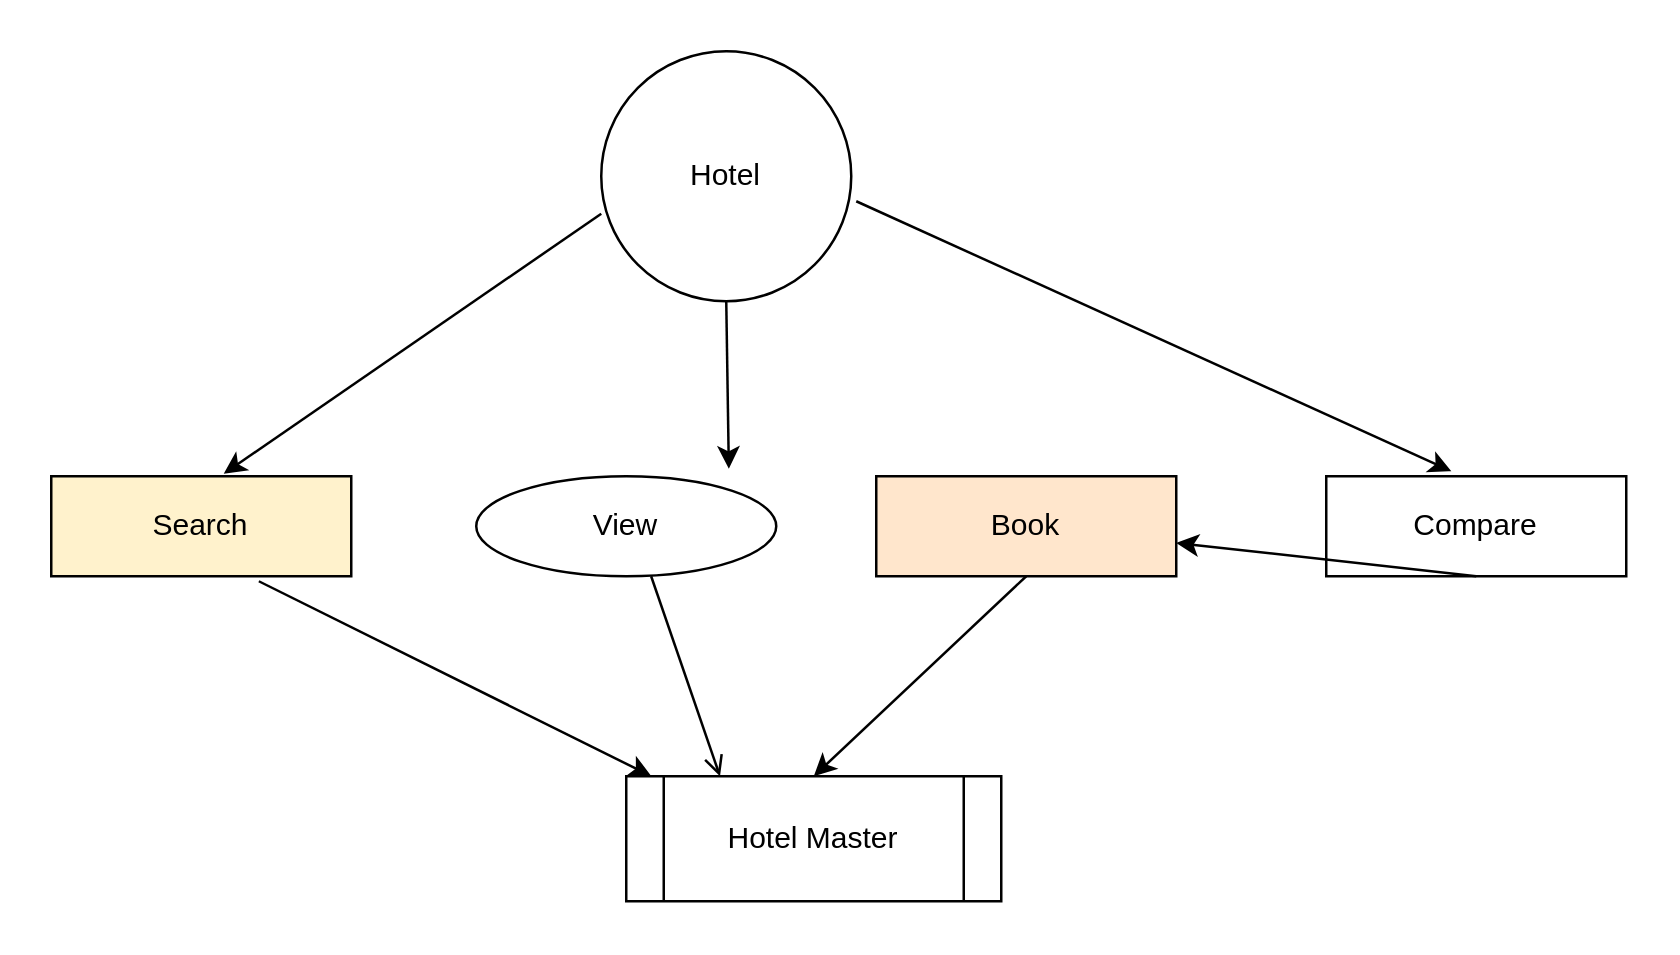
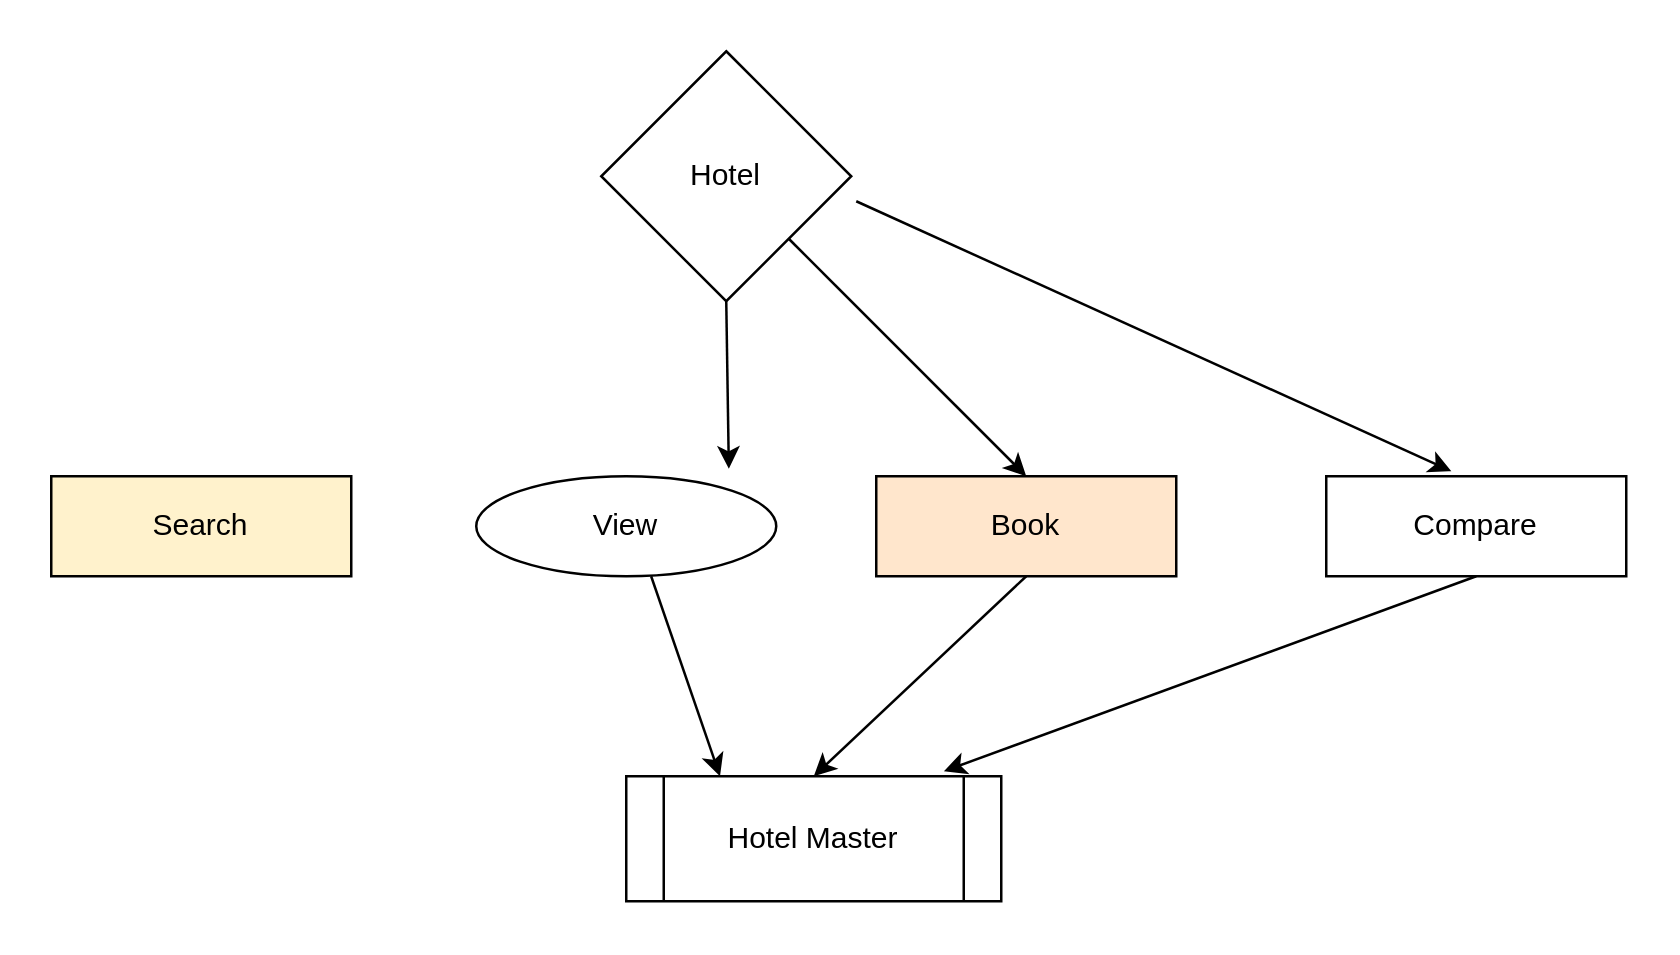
  <mxCell id="0" />
  <mxCell id="1" parent="0" />
- <mxCell id="2" value="Hotel" style="ellipse;whiteSpace=wrap;html=1;aspect=fixed;" vertex="1" parent="1"><mxGeometry x="240" y="20" width="100" height="100" as="geometry" /></mxCell>
+ <mxCell id="2" value="Hotel" style="rhombus;whiteSpace=wrap;html=1;aspect=fixed;" vertex="1" parent="1"><mxGeometry x="240" y="20" width="100" height="100" as="geometry" /></mxCell>
  <mxCell id="3" value="Search" style="rounded=0;whiteSpace=wrap;html=1;fillColor=#fff2cc;" vertex="1" parent="1"><mxGeometry x="20" y="190" width="120" height="40" as="geometry" /></mxCell>
  <mxCell id="4" value="View" style="ellipse;whiteSpace=wrap;html=1;" vertex="1" parent="1"><mxGeometry x="190" y="190" width="120" height="40" as="geometry" /></mxCell>
  <mxCell id="5" value="Book" style="rounded=0;whiteSpace=wrap;html=1;fillColor=#ffe6cc;" vertex="1" parent="1"><mxGeometry x="350" y="190" width="120" height="40" as="geometry" /></mxCell>
  <mxCell id="6" value="Compare" style="rounded=0;whiteSpace=wrap;html=1;" vertex="1" parent="1"><mxGeometry x="530" y="190" width="120" height="40" as="geometry" /></mxCell>
- <mxCell id="7" value="" style="endArrow=classic;html=1;exitX=0;exitY=0.65;exitDx=0;exitDy=0;exitPerimeter=0;entryX=0.575;entryY=-0.025;entryDx=0;entryDy=0;entryPerimeter=0;" edge="1" parent="1" source="2" target="3"><mxGeometry width="50" height="50" relative="1" as="geometry"><mxPoint x="270" y="200" as="sourcePoint" /><mxPoint x="320" y="150" as="targetPoint" /></mxGeometry></mxCell>
  <mxCell id="8" value="" style="endArrow=classic;html=1;exitX=0.5;exitY=1;exitDx=0;exitDy=0;entryX=0.842;entryY=-0.075;entryDx=0;entryDy=0;entryPerimeter=0;" edge="1" parent="1" source="2" target="4"><mxGeometry width="50" height="50" relative="1" as="geometry"><mxPoint x="270" y="200" as="sourcePoint" /><mxPoint x="290" y="180" as="targetPoint" /></mxGeometry></mxCell>
+ <mxCell id="9" value="" style="endArrow=classic;html=1;entryX=0.5;entryY=0;entryDx=0;entryDy=0;" edge="1" parent="1" source="2" target="5"><mxGeometry width="50" height="50" relative="1" as="geometry"><mxPoint x="270" y="200" as="sourcePoint" /><mxPoint x="320" y="150" as="targetPoint" /></mxGeometry></mxCell>
  <mxCell id="10" value="" style="endArrow=classic;html=1;exitX=1.02;exitY=0.6;exitDx=0;exitDy=0;exitPerimeter=0;entryX=0.417;entryY=-0.05;entryDx=0;entryDy=0;entryPerimeter=0;" edge="1" parent="1" source="2" target="6"><mxGeometry width="50" height="50" relative="1" as="geometry"><mxPoint x="270" y="200" as="sourcePoint" /><mxPoint x="320" y="150" as="targetPoint" /></mxGeometry></mxCell>
  <mxCell id="11" value="Hotel Master" style="shape=process;whiteSpace=wrap;html=1;backgroundOutline=1;" vertex="1" parent="1"><mxGeometry x="250" y="310" width="150" height="50" as="geometry" /></mxCell>
- <mxCell id="12" value="" style="endArrow=classic;html=1;exitX=0.692;exitY=1.05;exitDx=0;exitDy=0;exitPerimeter=0;entryX=0.067;entryY=0;entryDx=0;entryDy=0;entryPerimeter=0;" edge="1" parent="1" source="3" target="11"><mxGeometry width="50" height="50" relative="1" as="geometry"><mxPoint x="270" y="200" as="sourcePoint" /><mxPoint x="320" y="150" as="targetPoint" /></mxGeometry></mxCell>
- <mxCell id="13" value="" style="endArrow=open;html=1;exitX=0.583;exitY=1;exitDx=0;exitDy=0;exitPerimeter=0;entryX=0.25;entryY=0;entryDx=0;entryDy=0;" edge="1" parent="1" source="4" target="11"><mxGeometry width="50" height="50" relative="1" as="geometry"><mxPoint x="270" y="200" as="sourcePoint" /><mxPoint x="320" y="150" as="targetPoint" /></mxGeometry></mxCell>
+ <mxCell id="13" value="" style="endArrow=classic;html=1;exitX=0.583;exitY=1;exitDx=0;exitDy=0;exitPerimeter=0;entryX=0.25;entryY=0;entryDx=0;entryDy=0;" edge="1" parent="1" source="4" target="11"><mxGeometry width="50" height="50" relative="1" as="geometry"><mxPoint x="270" y="200" as="sourcePoint" /><mxPoint x="320" y="150" as="targetPoint" /></mxGeometry></mxCell>
  <mxCell id="14" value="" style="endArrow=classic;html=1;exitX=0.5;exitY=1;exitDx=0;exitDy=0;entryX=0.5;entryY=0;entryDx=0;entryDy=0;" edge="1" parent="1" source="5" target="11"><mxGeometry width="50" height="50" relative="1" as="geometry"><mxPoint x="270" y="200" as="sourcePoint" /><mxPoint x="320" y="150" as="targetPoint" /></mxGeometry></mxCell>
- <mxCell id="15" value="" style="endArrow=classic;html=1;exitX=0.5;exitY=1;exitDx=0;exitDy=0;" edge="1" parent="1" source="6" target="5"><mxGeometry width="50" height="50" relative="1" as="geometry"><mxPoint x="270" y="200" as="sourcePoint" /><mxPoint x="320" y="150" as="targetPoint" /></mxGeometry></mxCell>
+ <mxCell id="15" value="" style="endArrow=classic;html=1;exitX=0.5;exitY=1;exitDx=0;exitDy=0;entryX=0.847;entryY=-0.04;entryDx=0;entryDy=0;entryPerimeter=0;" edge="1" parent="1" source="6" target="11"><mxGeometry width="50" height="50" relative="1" as="geometry"><mxPoint x="270" y="200" as="sourcePoint" /><mxPoint x="320" y="150" as="targetPoint" /></mxGeometry></mxCell>
